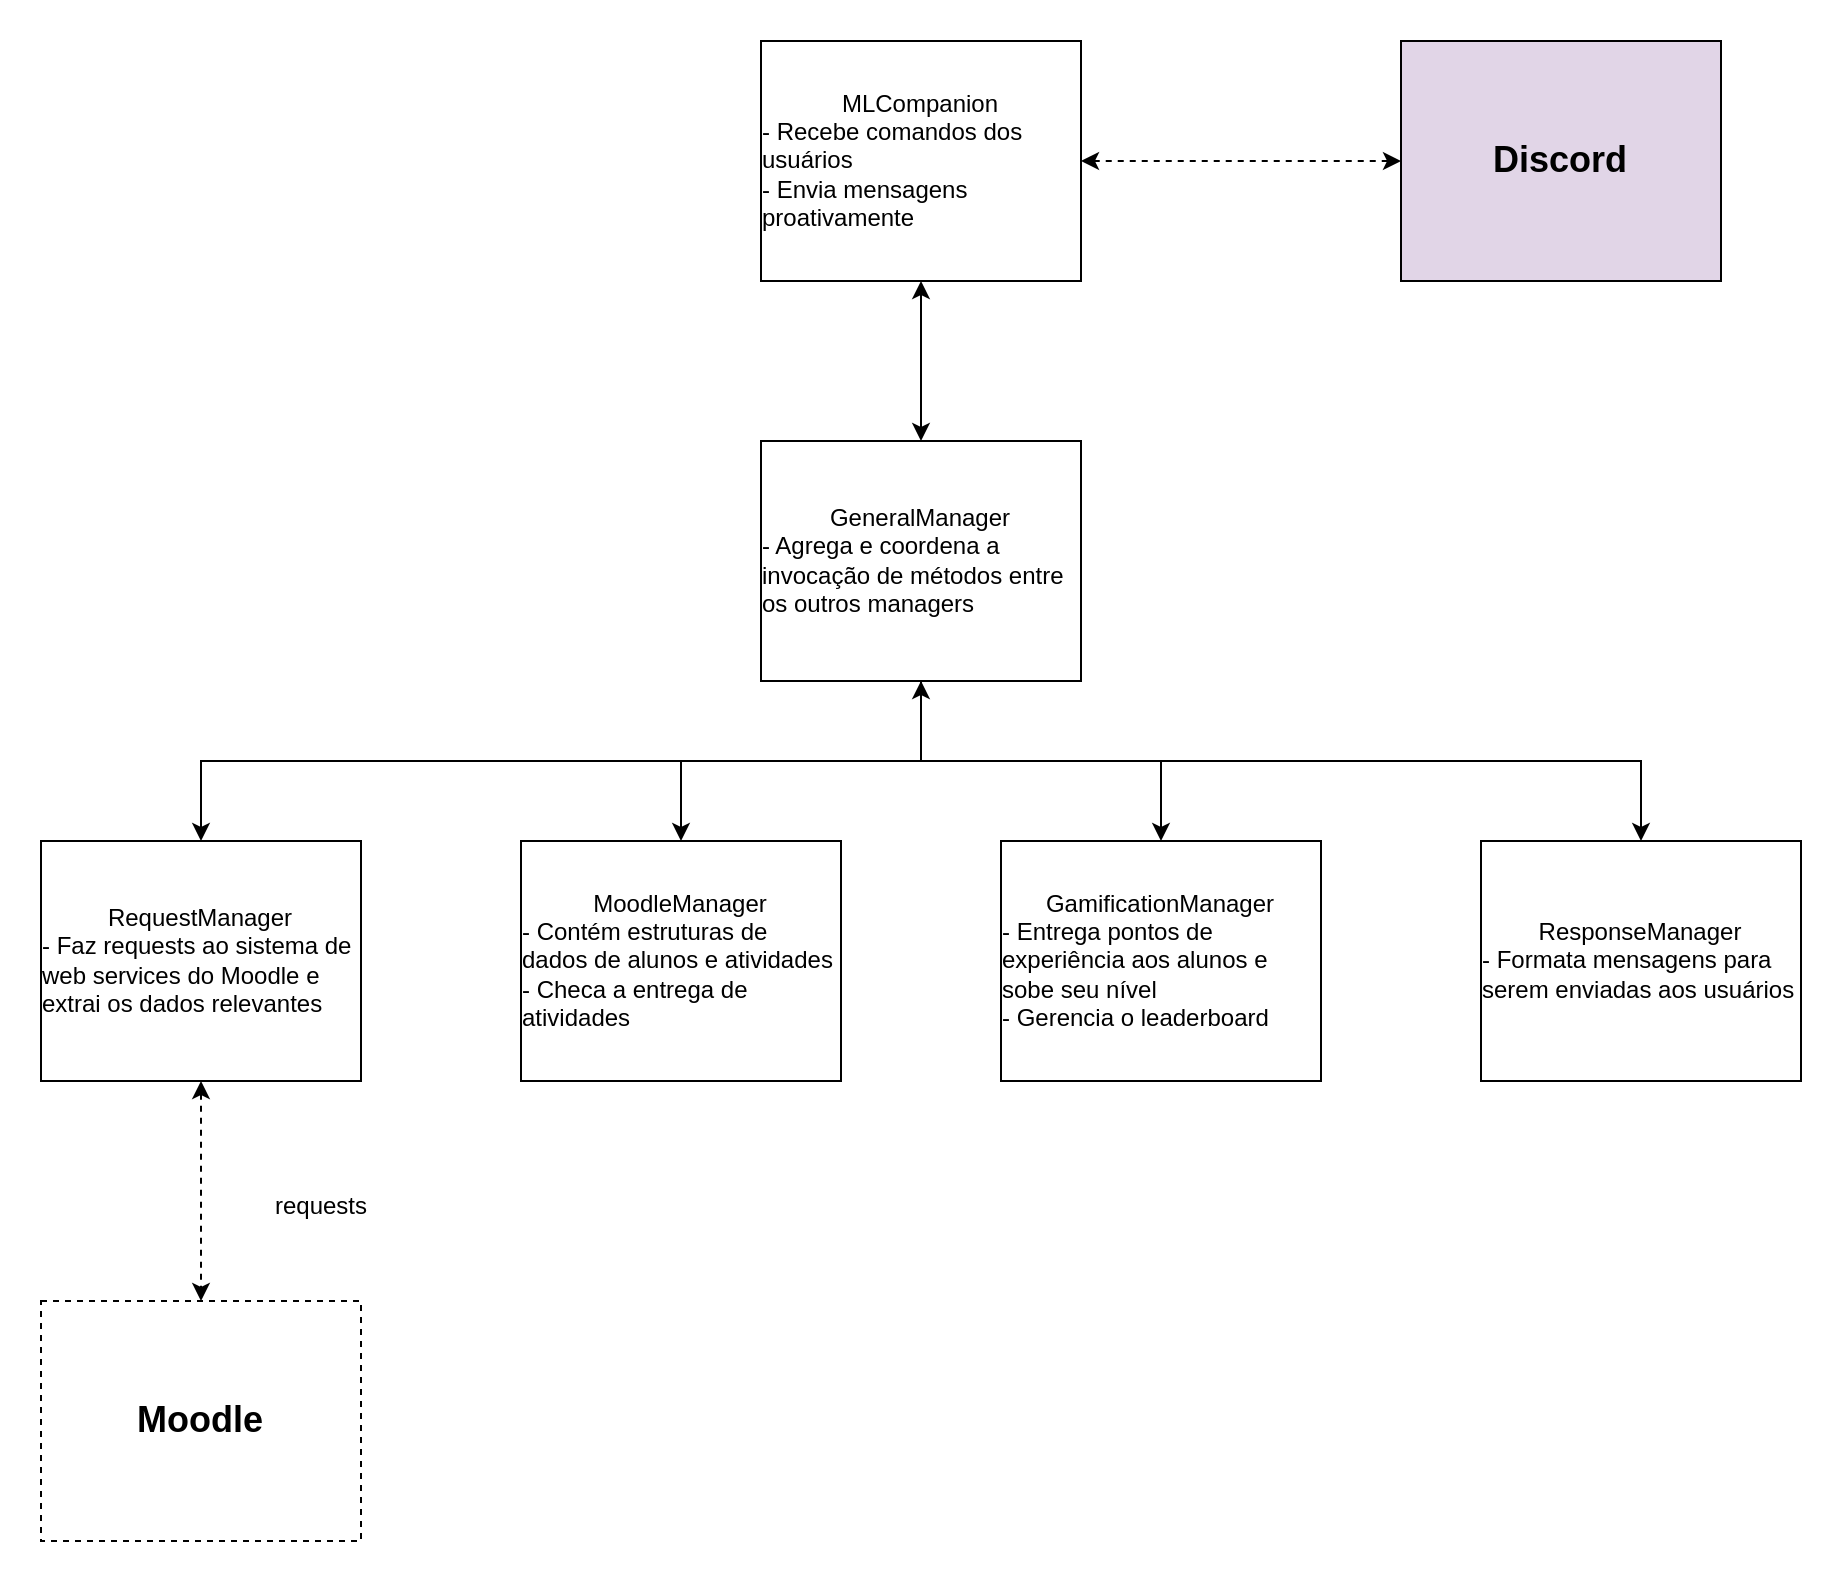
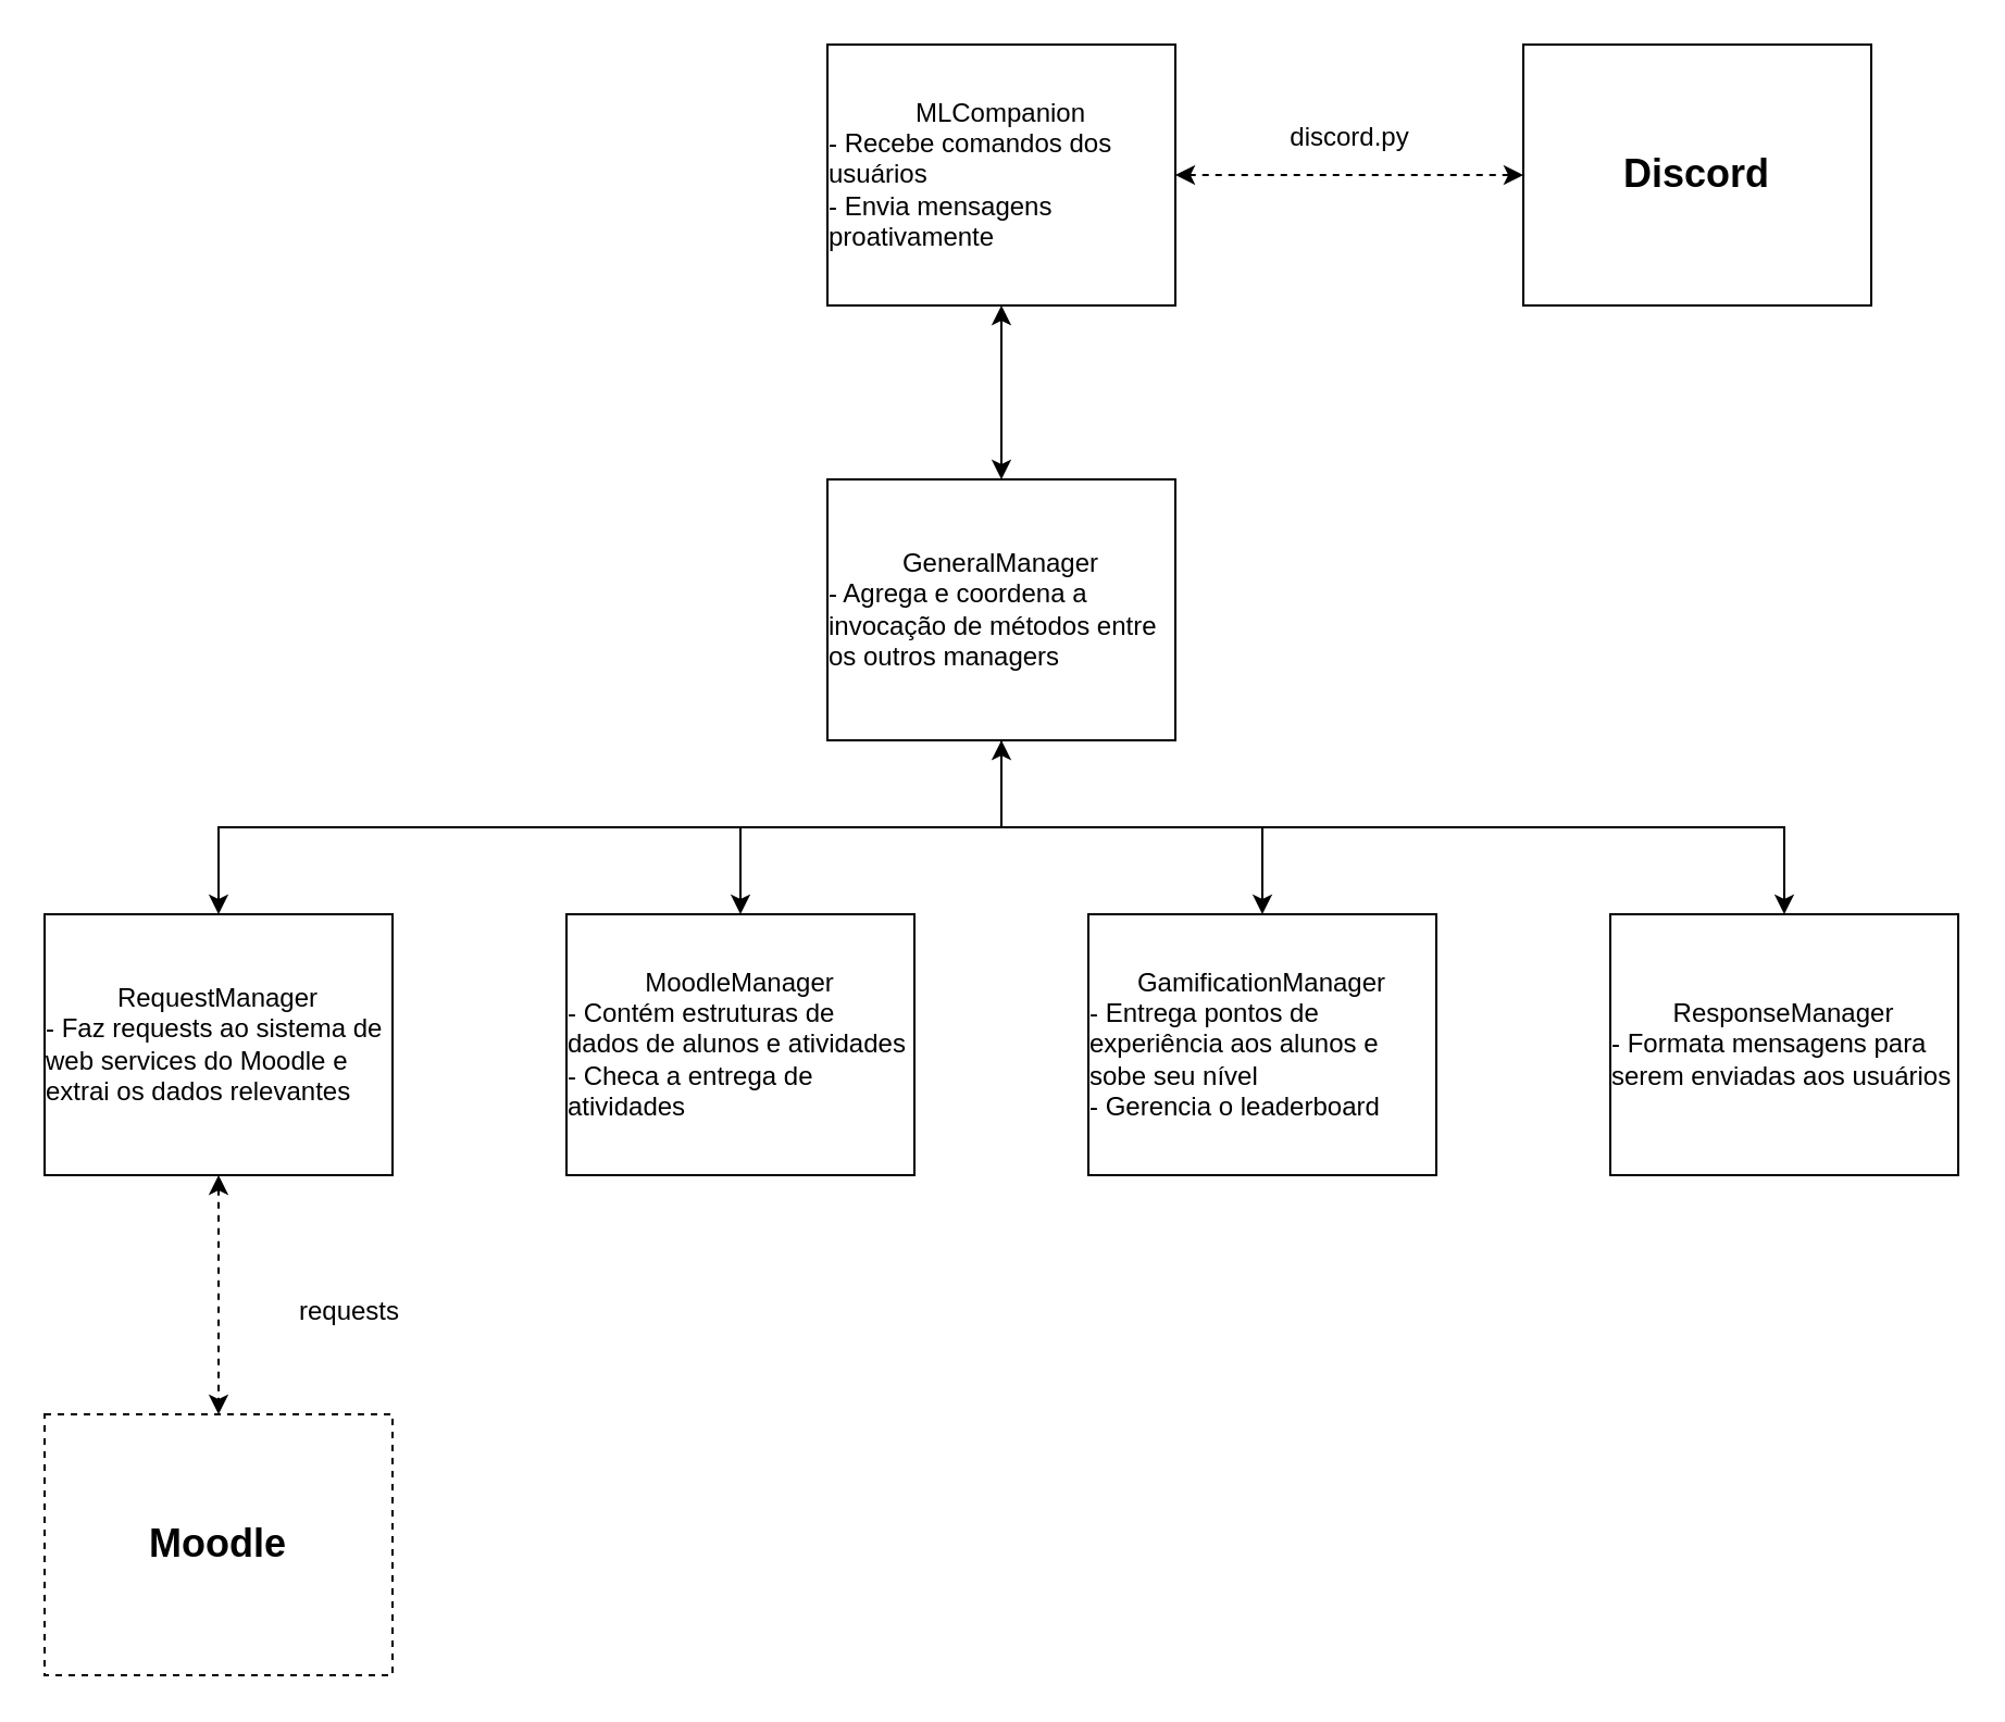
  <mxCell id="0" />
  <mxCell id="1" parent="0" />
  <mxCell id="2" style="edgeStyle=orthogonalEdgeStyle;rounded=0;orthogonalLoop=1;jettySize=auto;html=1;startArrow=classic;startFill=1;" parent="1" source="4" target="9" edge="1"><mxGeometry relative="1" as="geometry" /></mxCell>
  <mxCell id="3" style="edgeStyle=orthogonalEdgeStyle;rounded=0;orthogonalLoop=1;jettySize=auto;html=1;startArrow=classic;startFill=1;dashed=1;" edge="1" parent="1" source="4" target="15"><mxGeometry relative="1" as="geometry" /></mxCell>
  <mxCell id="4" value="&lt;div&gt;MLCompanion&lt;/div&gt;&lt;div align=&quot;left&quot;&gt;- Recebe comandos dos usuários&lt;/div&gt;&lt;div align=&quot;left&quot;&gt;- Envia mensagens proativamente&lt;br&gt;&lt;/div&gt;" style="rounded=0;whiteSpace=wrap;html=1;" parent="1" vertex="1"><mxGeometry x="380" y="20" width="160" height="120" as="geometry" /></mxCell>
  <mxCell id="5" style="edgeStyle=orthogonalEdgeStyle;rounded=0;orthogonalLoop=1;jettySize=auto;html=1;" parent="1" source="9" target="12" edge="1"><mxGeometry relative="1" as="geometry"><Array as="points"><mxPoint x="460" y="380" /><mxPoint x="100" y="380" /></Array></mxGeometry></mxCell>
  <mxCell id="6" style="edgeStyle=orthogonalEdgeStyle;rounded=0;orthogonalLoop=1;jettySize=auto;html=1;" parent="1" source="9" target="10" edge="1"><mxGeometry relative="1" as="geometry" /></mxCell>
  <mxCell id="7" style="edgeStyle=orthogonalEdgeStyle;rounded=0;orthogonalLoop=1;jettySize=auto;html=1;entryX=0.5;entryY=0;entryDx=0;entryDy=0;" parent="1" source="9" target="13" edge="1"><mxGeometry relative="1" as="geometry" /></mxCell>
  <mxCell id="8" style="edgeStyle=orthogonalEdgeStyle;rounded=0;orthogonalLoop=1;jettySize=auto;html=1;entryX=0.5;entryY=0;entryDx=0;entryDy=0;startArrow=classic;startFill=1;" parent="1" source="9" target="14" edge="1"><mxGeometry relative="1" as="geometry"><Array as="points"><mxPoint x="460" y="380" /><mxPoint x="820" y="380" /></Array></mxGeometry></mxCell>
  <mxCell id="9" value="&lt;div&gt;GeneralManager&lt;/div&gt;&lt;div align=&quot;left&quot;&gt;- Agrega e coordena a invocação de métodos entre os outros managers&lt;br&gt;&lt;/div&gt;" style="rounded=0;whiteSpace=wrap;html=1;" parent="1" vertex="1"><mxGeometry x="380" y="220" width="160" height="120" as="geometry" /></mxCell>
  <mxCell id="10" value="&lt;div&gt;MoodleManager&lt;br&gt;&lt;/div&gt;&lt;div align=&quot;left&quot;&gt;- Contém estruturas de dados de alunos e atividades&lt;/div&gt;&lt;div align=&quot;left&quot;&gt;- Checa a entrega de atividades&lt;br&gt;&lt;/div&gt;" style="rounded=0;whiteSpace=wrap;html=1;" parent="1" vertex="1"><mxGeometry x="260" y="420" width="160" height="120" as="geometry" /></mxCell>
  <mxCell id="11" style="edgeStyle=orthogonalEdgeStyle;rounded=0;orthogonalLoop=1;jettySize=auto;html=1;startArrow=classic;startFill=1;dashed=1;" edge="1" parent="1" source="12" target="17"><mxGeometry relative="1" as="geometry" /></mxCell>
  <mxCell id="12" value="&lt;div&gt;RequestManager&lt;br&gt;&lt;/div&gt;&lt;div align=&quot;left&quot;&gt;- Faz requests ao sistema de web services do Moodle e extrai os dados relevantes&lt;br&gt;&lt;/div&gt;" style="rounded=0;whiteSpace=wrap;html=1;" parent="1" vertex="1"><mxGeometry x="20" y="420" width="160" height="120" as="geometry" /></mxCell>
  <mxCell id="13" value="&lt;div&gt;GamificationManager&lt;br&gt;&lt;/div&gt;&lt;div align=&quot;left&quot;&gt;- Entrega pontos de experiência aos alunos e sobe seu nível&lt;/div&gt;&lt;div align=&quot;left&quot;&gt;- Gerencia o leaderboard&lt;br&gt;&lt;/div&gt;" style="rounded=0;whiteSpace=wrap;html=1;" parent="1" vertex="1"><mxGeometry x="500" y="420" width="160" height="120" as="geometry" /></mxCell>
  <mxCell id="14" value="&lt;div&gt;ResponseManager&lt;br&gt;&lt;/div&gt;&lt;div align=&quot;left&quot;&gt;- Formata mensagens para serem enviadas aos usuários&lt;br&gt;&lt;/div&gt;" style="rounded=0;whiteSpace=wrap;html=1;" parent="1" vertex="1"><mxGeometry x="740" y="420" width="160" height="120" as="geometry" /></mxCell>
- <mxCell id="15" value="&lt;h2&gt;Discord&lt;br&gt;&lt;/h2&gt;" style="rounded=0;whiteSpace=wrap;html=1;fillColor=#e1d5e7;" vertex="1" parent="1"><mxGeometry x="700" y="20" width="160" height="120" as="geometry" /></mxCell>
+ <mxCell id="15" value="&lt;h2&gt;Discord&lt;br&gt;&lt;/h2&gt;" style="rounded=0;whiteSpace=wrap;html=1;" vertex="1" parent="1"><mxGeometry x="700" y="20" width="160" height="120" as="geometry" /></mxCell>
+ <mxCell id="16" value="discord.py" style="text;html=1;align=center;verticalAlign=middle;resizable=0;points=[];autosize=1;strokeColor=none;fillColor=none;" vertex="1" parent="1"><mxGeometry x="580" y="48" width="80" height="30" as="geometry" /></mxCell>
  <mxCell id="17" value="&lt;h2&gt;Moodle&lt;/h2&gt;" style="rounded=0;whiteSpace=wrap;html=1;dashed=1;" vertex="1" parent="1"><mxGeometry x="20" y="650" width="160" height="120" as="geometry" /></mxCell>
  <mxCell id="18" value="requests" style="text;html=1;align=center;verticalAlign=middle;resizable=0;points=[];autosize=1;strokeColor=none;fillColor=none;" vertex="1" parent="1"><mxGeometry x="125" y="588" width="70" height="30" as="geometry" /></mxCell>
